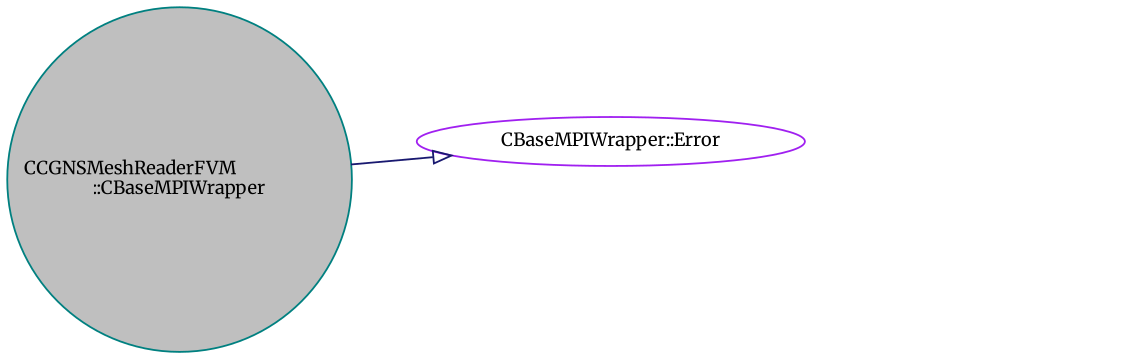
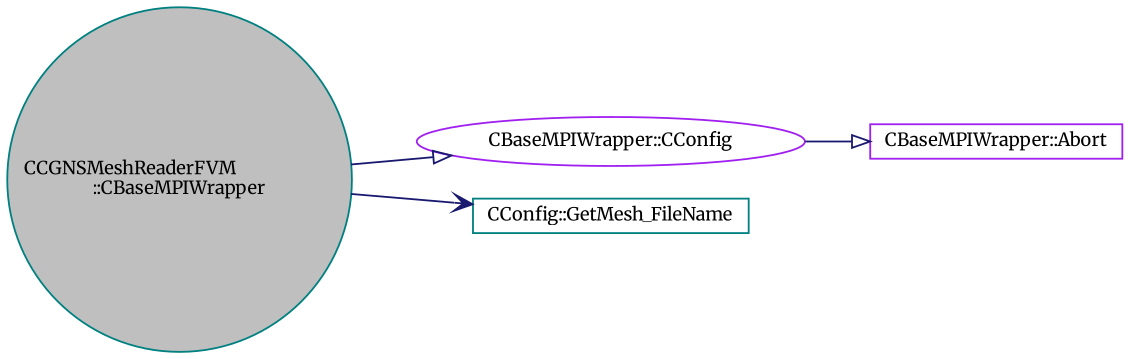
  digraph {
    fontname=Merriweather
    rankdir=LR
    node [color=teal fillcolor=white fontname=Merriweather fontsize=10 shape=box style=filled]
    edge [arrowhead=onormal color=midnightblue fontname=Merriweather fontsize=10 labelfontname=Helvetica labelfontsize=10 style=solid]
    n1 [fillcolor=grey75 fontcolor=black height=0.2 label="CCGNSMeshReaderFVM\l::CBaseMPIWrapper" shape=circle width=0.4]
-   n2 [color=purple height=0.2 label="CBaseMPIWrapper::Error" shape=ellipse width=0.4]
+   n2 [color=purple height=0.2 label="CBaseMPIWrapper::CConfig" shape=ellipse width=0.4]
+   n3 [height=0.2 label="CConfig::GetMesh_FileName" width=0.4]
+   n4 [color=purple height=0.2 label="CBaseMPIWrapper::Abort" width=0.4]
    n1 -> n2
+   n1 -> n3 [arrowhead=vee]
+   n2 -> n4
  }
